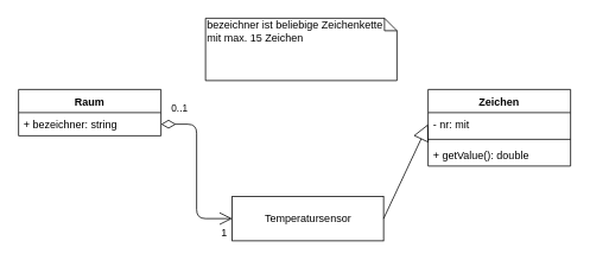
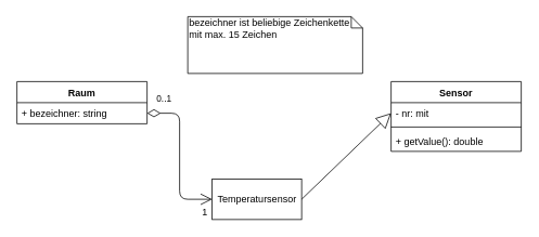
  <mxCell id="0" />
  <mxCell id="1" parent="0" />
  <mxCell id="2" value="Raum" style="swimlane;fontStyle=1;align=center;verticalAlign=top;childLayout=stackLayout;horizontal=1;startSize=26;horizontalStack=0;resizeParent=1;resizeParentMax=0;resizeLast=0;collapsible=1;marginBottom=0;" vertex="1" parent="1"><mxGeometry x="20" y="100" width="160" height="52" as="geometry" /></mxCell>
  <mxCell id="3" value="+ bezeichner: string" style="text;strokeColor=none;fillColor=none;align=left;verticalAlign=top;spacingLeft=4;spacingRight=4;overflow=hidden;rotatable=0;points=[[0,0.5],[1,0.5]];portConstraint=eastwest;" vertex="1" parent="2"><mxGeometry y="26" width="160" height="26" as="geometry" /></mxCell>
- <mxCell id="4" value="Temperatursensor" style="html=1;" vertex="1" parent="1"><mxGeometry x="260" y="220" width="170" height="50" as="geometry" /></mxCell>
- <mxCell id="5" value="Zeichen" style="swimlane;fontStyle=1;align=center;verticalAlign=top;childLayout=stackLayout;horizontal=1;startSize=26;horizontalStack=0;resizeParent=1;resizeParentMax=0;resizeLast=0;collapsible=1;marginBottom=0;" vertex="1" parent="1"><mxGeometry x="480" y="100" width="160" height="86" as="geometry" /></mxCell>
+ <mxCell id="4" value="Temperatursensor" style="html=1;" vertex="1" parent="1"><mxGeometry x="260" y="220" width="110" height="50" as="geometry" /></mxCell>
+ <mxCell id="5" value="Sensor" style="swimlane;fontStyle=1;align=center;verticalAlign=top;childLayout=stackLayout;horizontal=1;startSize=26;horizontalStack=0;resizeParent=1;resizeParentMax=0;resizeLast=0;collapsible=1;marginBottom=0;" vertex="1" parent="1"><mxGeometry x="480" y="100" width="160" height="86" as="geometry" /></mxCell>
  <mxCell id="6" value="- nr: mit" style="text;strokeColor=none;fillColor=none;align=left;verticalAlign=top;spacingLeft=4;spacingRight=4;overflow=hidden;rotatable=0;points=[[0,0.5],[1,0.5]];portConstraint=eastwest;" vertex="1" parent="5"><mxGeometry y="26" width="160" height="26" as="geometry" /></mxCell>
  <mxCell id="7" value="" style="line;strokeWidth=1;fillColor=none;align=left;verticalAlign=middle;spacingTop=-1;spacingLeft=3;spacingRight=3;rotatable=0;labelPosition=right;points=[];portConstraint=eastwest;" vertex="1" parent="5"><mxGeometry y="52" width="160" height="8" as="geometry" /></mxCell>
  <mxCell id="8" value="+ getValue(): double" style="text;strokeColor=none;fillColor=none;align=left;verticalAlign=top;spacingLeft=4;spacingRight=4;overflow=hidden;rotatable=0;points=[[0,0.5],[1,0.5]];portConstraint=eastwest;" vertex="1" parent="5"><mxGeometry y="60" width="160" height="26" as="geometry" /></mxCell>
  <mxCell id="9" value="0..1" style="endArrow=open;html=1;endSize=12;startArrow=diamondThin;startSize=14;startFill=0;edgeStyle=orthogonalEdgeStyle;align=left;verticalAlign=bottom;exitX=1;exitY=0.5;exitDx=0;exitDy=0;entryX=0;entryY=0.5;entryDx=0;entryDy=0;" edge="1" parent="1" source="3" target="4"><mxGeometry x="-0.892" y="9" relative="1" as="geometry"><mxPoint x="90" y="400" as="sourcePoint" /><mxPoint x="250" y="400" as="targetPoint" /><mxPoint as="offset" /></mxGeometry></mxCell>
  <mxCell id="10" value="1" style="text;html=1;resizable=0;points=[];align=center;verticalAlign=middle;labelBackgroundColor=#ffffff;" vertex="1" connectable="0" parent="9"><mxGeometry x="0.903" y="-3" relative="1" as="geometry"><mxPoint x="-1" y="12" as="offset" /></mxGeometry></mxCell>
  <mxCell id="11" value="" style="endArrow=block;endSize=16;endFill=0;html=1;entryX=0;entryY=0.5;entryDx=0;entryDy=0;exitX=1;exitY=0.5;exitDx=0;exitDy=0;" edge="1" parent="1" source="4" target="6"><mxGeometry x="0.058" y="-8" width="160" relative="1" as="geometry"><mxPoint x="150" y="400" as="sourcePoint" /><mxPoint x="310" y="400" as="targetPoint" /><mxPoint as="offset" /></mxGeometry></mxCell>
  <mxCell id="12" value="bezeichner ist beliebige Zeichenkette mit max. 15 Zeichen" style="shape=note;whiteSpace=wrap;html=1;size=14;verticalAlign=top;align=left;spacingTop=-6;" vertex="1" parent="1"><mxGeometry x="230" y="20" width="215" height="70" as="geometry" /></mxCell>
